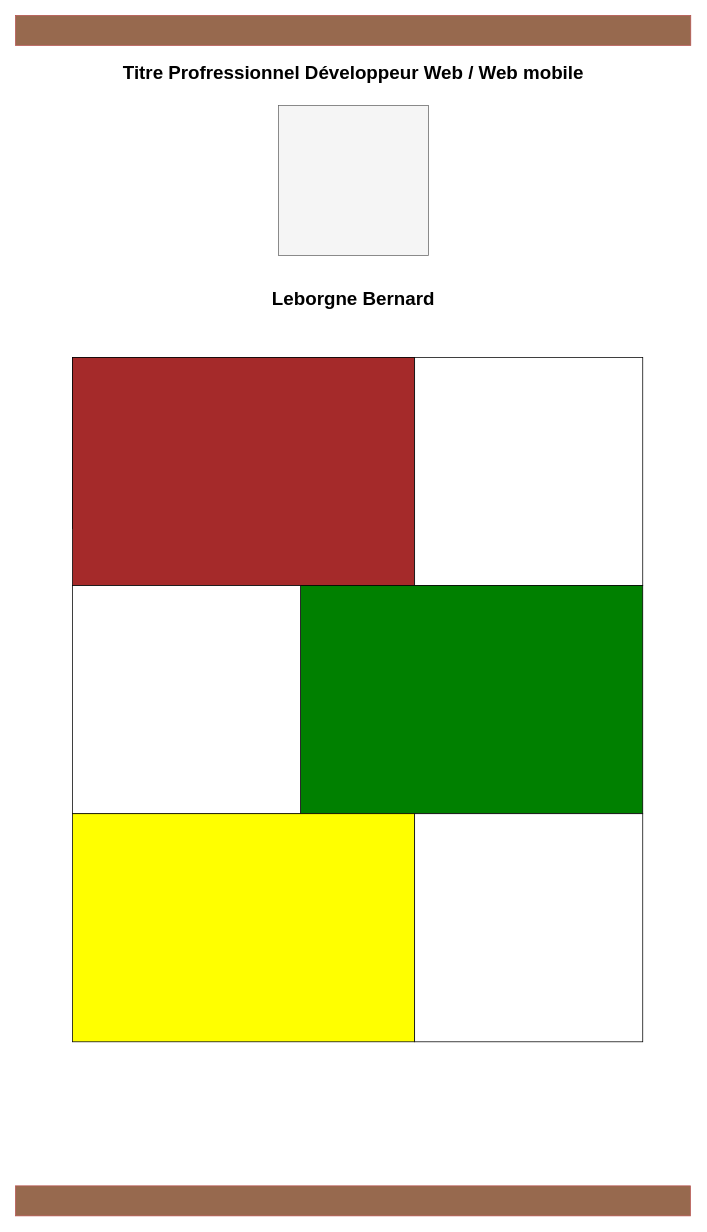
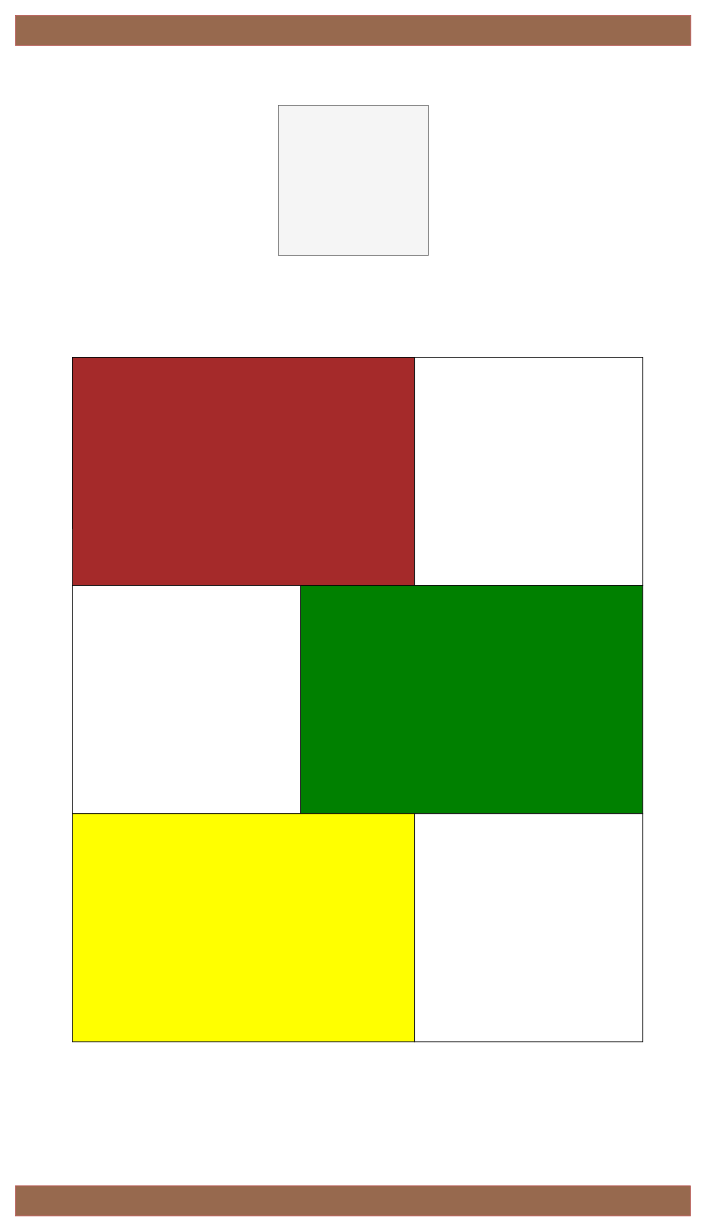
  <mxCell id="0" />
  <mxCell id="1" parent="0" />
  <mxCell id="2" value="" style="rounded=0;whiteSpace=wrap;html=1;strokeColor=#b85450;fillColor=#97694e;" parent="1" vertex="1"><mxGeometry width="900" height="40" as="geometry" x="20" y="20" /></mxCell>
- <mxCell id="3" value="&lt;font size=&quot;1&quot; color=&quot;#000000&quot;&gt;&lt;b style=&quot;font-size: 25px&quot;&gt;Titre Profressionnel Développeur Web / Web mobile&lt;/b&gt;&lt;/font&gt;" style="text;html=1;strokeColor=none;fillColor=none;align=center;verticalAlign=middle;whiteSpace=wrap;rounded=0;" parent="1" vertex="1"><mxGeometry x="155" y="60" width="631" height="70" as="geometry" /></mxCell>
  <mxCell id="4" value="" style="rounded=0;whiteSpace=wrap;html=1;fillColor=#f5f5f5;strokeColor=#666666;fontColor=#333333;" parent="1" vertex="1"><mxGeometry x="370.5" y="140" width="200" height="200" as="geometry" /></mxCell>
- <mxCell id="5" value="&lt;font size=&quot;1&quot; color=&quot;#000000&quot;&gt;&lt;b style=&quot;font-size: 25px&quot;&gt;Leborgne Bernard&lt;/b&gt;&lt;/font&gt;" style="text;html=1;strokeColor=none;fillColor=none;align=center;verticalAlign=middle;whiteSpace=wrap;rounded=0;" parent="1" vertex="1"><mxGeometry x="155" y="362" width="631" height="70" as="geometry" /></mxCell>
  <mxCell id="6" value="" style="rounded=0;whiteSpace=wrap;html=1;fillColor=#97694e;" vertex="1" parent="1"><mxGeometry x="96" y="476" width="456" height="228" as="geometry" /></mxCell>
  <mxCell id="7" value="" style="edgeStyle=orthogonalEdgeStyle;rounded=0;orthogonalLoop=1;jettySize=auto;html=1;" edge="1" parent="1" source="8" target="11"><mxGeometry relative="1" as="geometry" /></mxCell>
  <mxCell id="8" value="" style="rounded=0;whiteSpace=wrap;html=1;fillColor=#a52a2a;" vertex="1" parent="1"><mxGeometry x="96" y="476" width="456" height="304" as="geometry" /></mxCell>
  <mxCell id="9" value="" style="rounded=0;whiteSpace=wrap;html=1;" vertex="1" parent="1"><mxGeometry x="552" y="476" width="304" height="304" as="geometry" /></mxCell>
  <mxCell id="10" value="" style="rounded=0;whiteSpace=wrap;html=1;fillColor=#008000;" vertex="1" parent="1"><mxGeometry x="400" y="780" width="456" height="304" as="geometry" /></mxCell>
  <mxCell id="11" value="" style="rounded=0;whiteSpace=wrap;html=1;" vertex="1" parent="1"><mxGeometry x="96" y="780" width="304" height="304" as="geometry" /></mxCell>
  <mxCell id="12" value="" style="rounded=0;whiteSpace=wrap;html=1;fillColor=#ffff00;" vertex="1" parent="1"><mxGeometry x="96" y="1084" width="456" height="304" as="geometry" /></mxCell>
  <mxCell id="13" value="" style="rounded=0;whiteSpace=wrap;html=1;" vertex="1" parent="1"><mxGeometry x="552" y="1084" width="304" height="304" as="geometry" /></mxCell>
  <mxCell id="14" value="" style="rounded=0;whiteSpace=wrap;html=1;strokeColor=#b85450;fillColor=#97694e;" vertex="1" parent="1"><mxGeometry y="1580" width="899.5" height="40" as="geometry" x="20" /></mxCell>
